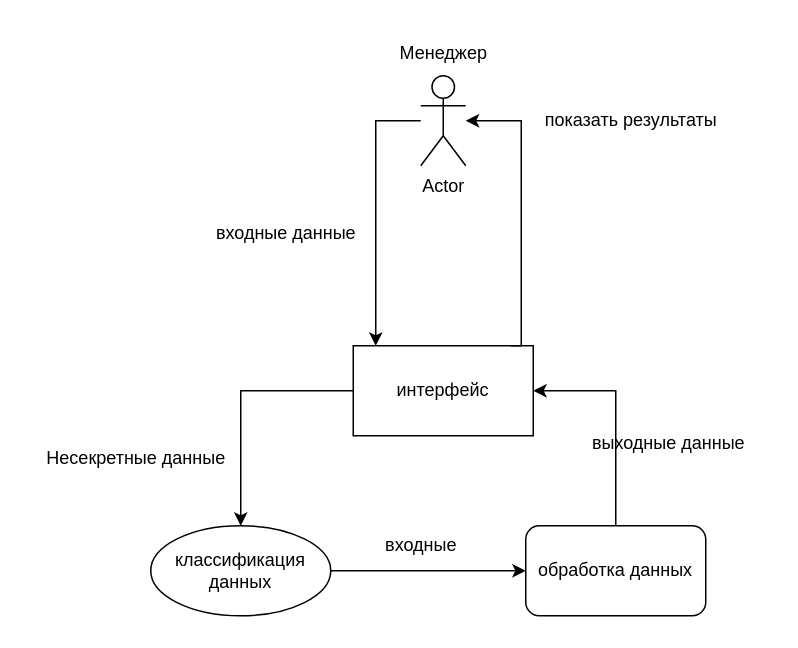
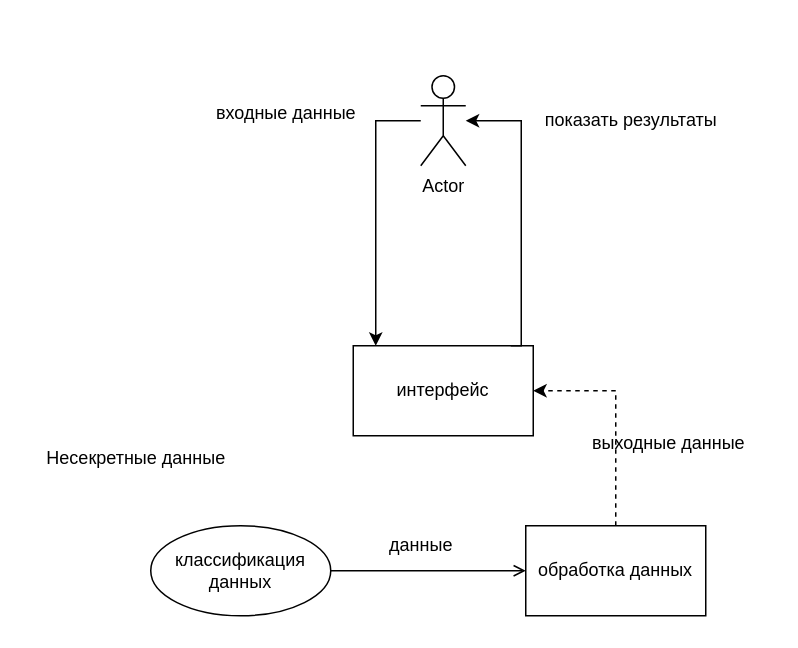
  <mxCell id="0" />
  <mxCell id="1" parent="0" />
  <mxCell id="2" style="edgeStyle=orthogonalEdgeStyle;rounded=0;orthogonalLoop=1;jettySize=auto;html=1;" edge="1" parent="1" source="3" target="5"><mxGeometry relative="1" as="geometry"><Array as="points"><mxPoint x="250" y="80" /></Array></mxGeometry></mxCell>
  <mxCell id="3" value="Actor" style="shape=umlActor;verticalLabelPosition=bottom;verticalAlign=top;html=1;" vertex="1" parent="1"><mxGeometry x="280" y="50" width="30" height="60" as="geometry" /></mxCell>
- <mxCell id="4" style="edgeStyle=orthogonalEdgeStyle;rounded=0;orthogonalLoop=1;jettySize=auto;html=1;" edge="1" parent="1" source="5" target="7"><mxGeometry relative="1" as="geometry"><Array as="points"><mxPoint x="160" y="260" /></Array></mxGeometry></mxCell>
  <mxCell id="5" value="интерфейс" style="rounded=0;whiteSpace=wrap;html=1;" vertex="1" parent="1"><mxGeometry x="235" y="230" width="120" height="60" as="geometry" /></mxCell>
- <mxCell id="6" style="edgeStyle=orthogonalEdgeStyle;rounded=0;orthogonalLoop=1;jettySize=auto;html=1;" edge="1" parent="1" source="7" target="9"><mxGeometry relative="1" as="geometry" /></mxCell>
+ <mxCell id="6" style="edgeStyle=orthogonalEdgeStyle;rounded=0;orthogonalLoop=1;jettySize=auto;html=1;endArrow=open;" edge="1" parent="1" source="7" target="9"><mxGeometry relative="1" as="geometry" /></mxCell>
  <mxCell id="7" value="классификация данных" style="ellipse;whiteSpace=wrap;html=1;" vertex="1" parent="1"><mxGeometry x="100" y="350" width="120" height="60" as="geometry" /></mxCell>
- <mxCell id="8" style="edgeStyle=orthogonalEdgeStyle;rounded=0;orthogonalLoop=1;jettySize=auto;html=1;entryX=1;entryY=0.5;entryDx=0;entryDy=0;" edge="1" parent="1" source="9" target="5"><mxGeometry relative="1" as="geometry" /></mxCell>
- <mxCell id="9" value="обработка данных" style="whiteSpace=wrap;html=1;rounded=1;" vertex="1" parent="1"><mxGeometry x="350" y="350" width="120" height="60" as="geometry" /></mxCell>
+ <mxCell id="8" style="edgeStyle=orthogonalEdgeStyle;rounded=0;orthogonalLoop=1;jettySize=auto;html=1;entryX=1;entryY=0.5;entryDx=0;entryDy=0;dashed=1;" edge="1" parent="1" source="9" target="5"><mxGeometry relative="1" as="geometry" /></mxCell>
+ <mxCell id="9" value="обработка данных" style="rounded=0;whiteSpace=wrap;html=1;" vertex="1" parent="1"><mxGeometry x="350" y="350" width="120" height="60" as="geometry" /></mxCell>
  <mxCell id="10" style="edgeStyle=orthogonalEdgeStyle;rounded=0;orthogonalLoop=1;jettySize=auto;html=1;" edge="1" parent="1" target="3"><mxGeometry relative="1" as="geometry"><mxPoint x="340" y="230" as="sourcePoint" /><mxPoint x="346.99" y="98" as="targetPoint" /><Array as="points"><mxPoint x="347" y="230" /><mxPoint x="347" y="80" /></Array></mxGeometry></mxCell>
- <mxCell id="11" value="Менеджер" style="text;html=1;align=center;verticalAlign=middle;resizable=0;points=[];autosize=1;strokeColor=none;fillColor=none;" vertex="1" parent="1"><mxGeometry x="255" y="20" width="80" height="30" as="geometry" /></mxCell>
- <mxCell id="12" value="входные данные" style="text;html=1;align=center;verticalAlign=middle;resizable=0;points=[];autosize=1;strokeColor=none;fillColor=none;" vertex="1" parent="1"><mxGeometry x="130" y="140" width="120" height="30" as="geometry" /></mxCell>
+ <mxCell id="12" value="входные данные" style="text;html=1;align=center;verticalAlign=middle;resizable=0;points=[];autosize=1;strokeColor=none;fillColor=none;" vertex="1" parent="1"><mxGeometry x="130" y="60" width="120" height="30" as="geometry" /></mxCell>
  <mxCell id="13" value="выходные данные" style="text;html=1;align=center;verticalAlign=middle;resizable=0;points=[];autosize=1;strokeColor=none;fillColor=none;" vertex="1" parent="1"><mxGeometry x="380" y="280" width="130" height="30" as="geometry" /></mxCell>
  <mxCell id="14" value="показать результаты" style="text;html=1;align=center;verticalAlign=middle;resizable=0;points=[];autosize=1;strokeColor=none;fillColor=none;" vertex="1" parent="1"><mxGeometry x="350" y="65" width="140" height="30" as="geometry" /></mxCell>
  <mxCell id="15" value="Несекретные данные" style="text;html=1;align=center;verticalAlign=middle;resizable=0;points=[];autosize=1;strokeColor=none;fillColor=none;" vertex="1" parent="1"><mxGeometry x="20" y="290" width="140" height="30" as="geometry" /></mxCell>
- <mxCell id="16" value="входные" style="text;html=1;align=center;verticalAlign=middle;resizable=0;points=[];autosize=1;strokeColor=none;fillColor=none;" vertex="1" parent="1"><mxGeometry x="245" y="348" width="70" height="30" as="geometry" /></mxCell>
+ <mxCell id="16" value="данные" style="text;html=1;align=center;verticalAlign=middle;resizable=0;points=[];autosize=1;strokeColor=none;fillColor=none;" vertex="1" parent="1"><mxGeometry x="245" y="348" width="70" height="30" as="geometry" /></mxCell>
